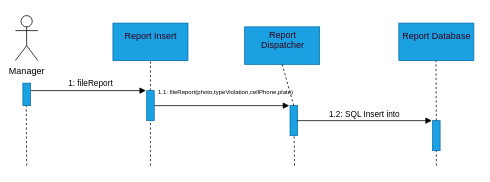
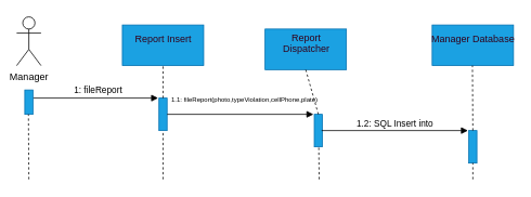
  <mxCell id="0" />
  <mxCell id="1" parent="0" />
  <mxCell id="2" value="&lt;div&gt;Manager&lt;/div&gt;" style="shape=umlActor;verticalLabelPosition=bottom;labelBackgroundColor=#ffffff;verticalAlign=top;html=1;outlineConnect=0;" parent="1" vertex="1"><mxGeometry x="20" y="20" width="30" height="60" as="geometry" /></mxCell>
  <mxCell id="3" value="&lt;div&gt;&lt;font color=&quot;#33001A&quot;&gt;Report&lt;/font&gt;&lt;/div&gt;&lt;div&gt;&lt;font color=&quot;#33001A&quot;&gt;Dispatcher&lt;br&gt;&lt;/font&gt;&lt;/div&gt;&lt;div&gt;&lt;br&gt;&lt;/div&gt;" style="html=1;fillColor=#1ba1e2;strokeColor=#006EAF;fontColor=#ffffff;" parent="1" vertex="1"><mxGeometry x="325.5" y="35" width="100" height="50" as="geometry" /></mxCell>
  <mxCell id="4" value="" style="html=1;points=[];perimeter=orthogonalPerimeter;fillColor=#1ba1e2;strokeColor=#006EAF;fontColor=#ffffff;" parent="1" vertex="1"><mxGeometry x="195" y="120" width="10" height="40" as="geometry" /></mxCell>
  <mxCell id="5" value="" style="html=1;points=[];perimeter=orthogonalPerimeter;fillColor=#1ba1e2;strokeColor=#006EAF;fontColor=#ffffff;" parent="1" vertex="1"><mxGeometry x="386" y="140" width="10" height="40" as="geometry" /></mxCell>
  <mxCell id="6" value="&lt;div&gt;&lt;font color=&quot;#33001A&quot;&gt;Report Insert&lt;/font&gt;&lt;/div&gt;&lt;div&gt;&lt;br&gt;&lt;/div&gt;" style="html=1;fillColor=#1ba1e2;strokeColor=#006EAF;fontColor=#ffffff;" parent="1" vertex="1"><mxGeometry x="150" y="30" width="100" height="50" as="geometry" /></mxCell>
- <mxCell id="7" value="&lt;div&gt;&lt;font color=&quot;#33001A&quot;&gt;Report Database&lt;/font&gt;&lt;/div&gt;&lt;div&gt;&lt;br&gt;&lt;/div&gt;" style="html=1;fillColor=#1ba1e2;strokeColor=#006EAF;fontColor=#ffffff;" parent="1" vertex="1"><mxGeometry x="531" y="30" width="100" height="50" as="geometry" /></mxCell>
+ <mxCell id="7" value="&lt;div&gt;&lt;font color=&quot;#33001A&quot;&gt;Manager Database&lt;/font&gt;&lt;/div&gt;&lt;div&gt;&lt;br&gt;&lt;/div&gt;" style="html=1;fillColor=#1ba1e2;strokeColor=#006EAF;fontColor=#ffffff;" parent="1" vertex="1"><mxGeometry x="531" y="30" width="100" height="50" as="geometry" /></mxCell>
  <mxCell id="8" value="" style="html=1;points=[];perimeter=orthogonalPerimeter;fillColor=#1ba1e2;strokeColor=#006EAF;fontColor=#ffffff;" parent="1" vertex="1"><mxGeometry x="576" y="160" width="10" height="40" as="geometry" /></mxCell>
  <mxCell id="9" value="" style="endArrow=none;dashed=1;html=1;entryX=0.5;entryY=1;entryDx=0;entryDy=0;" parent="1" target="6" edge="1"><mxGeometry width="50" height="50" relative="1" as="geometry"><mxPoint x="200" y="120" as="sourcePoint" /><mxPoint x="250" y="70" as="targetPoint" /></mxGeometry></mxCell>
  <mxCell id="10" value="1: fileReport" style="html=1;verticalAlign=bottom;endArrow=block;" parent="1" edge="1"><mxGeometry x="0.039" width="80" relative="1" as="geometry"><mxPoint x="40" y="120" as="sourcePoint" /><mxPoint x="194" y="120" as="targetPoint" /><mxPoint as="offset" /></mxGeometry></mxCell>
  <mxCell id="11" value="&lt;font style=&quot;font-size: 8px&quot;&gt;1.1: fileReport(photo,typeViolation,cellPhone,plate)&lt;/font&gt;" style="html=1;verticalAlign=bottom;endArrow=block;" parent="1" source="4" edge="1"><mxGeometry x="0.056" y="10" width="80" relative="1" as="geometry"><mxPoint x="210" y="140" as="sourcePoint" /><mxPoint x="385" y="140" as="targetPoint" /><mxPoint as="offset" /></mxGeometry></mxCell>
  <mxCell id="12" value="" style="endArrow=none;dashed=1;html=1;entryX=0.5;entryY=1;entryDx=0;entryDy=0;" parent="1" target="3" edge="1"><mxGeometry width="50" height="50" relative="1" as="geometry"><mxPoint x="391" y="140" as="sourcePoint" /><mxPoint x="441" y="90" as="targetPoint" /></mxGeometry></mxCell>
  <mxCell id="13" value="1.2: SQL Insert into" style="html=1;verticalAlign=bottom;endArrow=block;" parent="1" edge="1"><mxGeometry width="80" relative="1" as="geometry"><mxPoint x="395" y="160" as="sourcePoint" /><mxPoint x="575" y="160" as="targetPoint" /></mxGeometry></mxCell>
  <mxCell id="14" value="" style="endArrow=none;dashed=1;html=1;entryX=0.5;entryY=1;entryDx=0;entryDy=0;" parent="1" edge="1"><mxGeometry width="50" height="50" relative="1" as="geometry"><mxPoint x="581" y="160" as="sourcePoint" /><mxPoint x="580.5" y="80" as="targetPoint" /></mxGeometry></mxCell>
  <mxCell id="15" value="" style="endArrow=none;dashed=1;html=1;" parent="1" edge="1"><mxGeometry width="50" height="50" relative="1" as="geometry"><mxPoint x="581" y="220" as="sourcePoint" /><mxPoint x="581" y="200" as="targetPoint" /></mxGeometry></mxCell>
  <mxCell id="16" value="" style="html=1;points=[];perimeter=orthogonalPerimeter;fillColor=#1ba1e2;strokeColor=#006EAF;fontColor=#ffffff;" parent="1" vertex="1"><mxGeometry x="30" y="110" width="10" height="30" as="geometry" /></mxCell>
  <mxCell id="17" value="" style="endArrow=none;dashed=1;html=1;entryX=0.5;entryY=1;entryDx=0;entryDy=0;" parent="1" edge="1"><mxGeometry width="50" height="50" relative="1" as="geometry"><mxPoint x="392" y="220" as="sourcePoint" /><mxPoint x="391.5" y="180" as="targetPoint" /></mxGeometry></mxCell>
  <mxCell id="18" value="" style="endArrow=none;dashed=1;html=1;entryX=0.5;entryY=1;entryDx=0;entryDy=0;" parent="1" edge="1"><mxGeometry width="50" height="50" relative="1" as="geometry"><mxPoint x="35" y="220" as="sourcePoint" /><mxPoint x="34.5" y="140" as="targetPoint" /></mxGeometry></mxCell>
  <mxCell id="19" value="" style="endArrow=none;dashed=1;html=1;entryX=0.5;entryY=1;entryDx=0;entryDy=0;" parent="1" edge="1"><mxGeometry width="50" height="50" relative="1" as="geometry"><mxPoint x="200" y="220" as="sourcePoint" /><mxPoint x="200" y="160" as="targetPoint" /></mxGeometry></mxCell>
